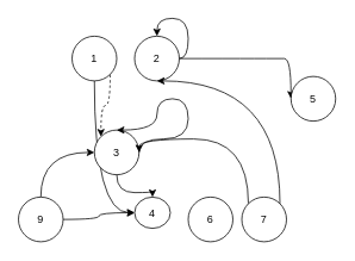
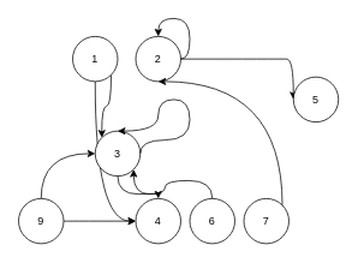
  <mxCell id="0" />
  <mxCell id="1" parent="0" />
- <mxCell id="2" style="edgeStyle=orthogonalEdgeStyle;rounded=0;orthogonalLoop=1;jettySize=auto;html=1;exitX=1;exitY=1;exitDx=0;exitDy=0;entryX=0;entryY=0;entryDx=0;entryDy=0;curved=1;dashed=1;" edge="1" parent="1" source="4" target="8"><mxGeometry relative="1" as="geometry" /></mxCell>
+ <mxCell id="2" style="edgeStyle=orthogonalEdgeStyle;rounded=0;orthogonalLoop=1;jettySize=auto;html=1;exitX=1;exitY=1;exitDx=0;exitDy=0;entryX=0;entryY=0;entryDx=0;entryDy=0;curved=1;" edge="1" parent="1" source="4" target="8"><mxGeometry relative="1" as="geometry" /></mxCell>
  <mxCell id="3" style="edgeStyle=orthogonalEdgeStyle;curved=1;rounded=0;orthogonalLoop=1;jettySize=auto;html=1;exitX=0.5;exitY=1;exitDx=0;exitDy=0;entryX=0;entryY=0.5;entryDx=0;entryDy=0;" edge="1" parent="1" source="4" target="9"><mxGeometry relative="1" as="geometry" /></mxCell>
  <mxCell id="4" value="1" style="ellipse;whiteSpace=wrap;html=1;aspect=fixed;" parent="1" vertex="1"><mxGeometry x="80" y="40" width="50" height="50" as="geometry" /></mxCell>
  <mxCell id="5" style="edgeStyle=orthogonalEdgeStyle;curved=1;rounded=0;orthogonalLoop=1;jettySize=auto;html=1;exitX=1;exitY=0.5;exitDx=0;exitDy=0;entryX=0;entryY=0.5;entryDx=0;entryDy=0;" edge="1" parent="1" source="6" target="10"><mxGeometry relative="1" as="geometry"><Array as="points"><mxPoint x="310" y="65" /><mxPoint x="310" y="65" /></Array></mxGeometry></mxCell>
  <mxCell id="6" value="2" style="ellipse;whiteSpace=wrap;html=1;aspect=fixed;" parent="1" vertex="1"><mxGeometry x="150" y="40" width="50" height="50" as="geometry" /></mxCell>
  <mxCell id="7" style="edgeStyle=orthogonalEdgeStyle;curved=1;rounded=0;orthogonalLoop=1;jettySize=auto;html=1;exitX=0.5;exitY=1;exitDx=0;exitDy=0;entryX=0.5;entryY=0;entryDx=0;entryDy=0;" edge="1" parent="1" source="8" target="9"><mxGeometry relative="1" as="geometry" /></mxCell>
  <mxCell id="8" value="3" style="ellipse;whiteSpace=wrap;html=1;aspect=fixed;" parent="1" vertex="1"><mxGeometry x="105" y="145" width="50" height="50" as="geometry" /></mxCell>
- <mxCell id="9" value="4" style="ellipse;whiteSpace=wrap;html=1;aspect=fixed;" parent="1" vertex="1"><mxGeometry x="150" y="220" width="40" height="35" as="geometry" /></mxCell>
+ <mxCell id="9" value="4" style="ellipse;whiteSpace=wrap;html=1;aspect=fixed;" parent="1" vertex="1"><mxGeometry x="150" y="220" width="50" height="50" as="geometry" /></mxCell>
  <mxCell id="10" value="5" style="ellipse;whiteSpace=wrap;html=1;aspect=fixed;" parent="1" vertex="1"><mxGeometry x="325" y="85" width="50" height="50" as="geometry" /></mxCell>
+ <mxCell id="11" style="edgeStyle=orthogonalEdgeStyle;curved=1;rounded=0;orthogonalLoop=1;jettySize=auto;html=1;exitX=0.5;exitY=0;exitDx=0;exitDy=0;entryX=1;entryY=1;entryDx=0;entryDy=0;" edge="1" parent="1" source="12" target="8"><mxGeometry relative="1" as="geometry" /></mxCell>
  <mxCell id="12" value="6" style="ellipse;whiteSpace=wrap;html=1;aspect=fixed;" parent="1" vertex="1"><mxGeometry x="210" y="220" width="50" height="50" as="geometry" /></mxCell>
- <mxCell id="13" style="edgeStyle=orthogonalEdgeStyle;curved=1;rounded=0;orthogonalLoop=1;jettySize=auto;html=1;exitX=0;exitY=0;exitDx=0;exitDy=0;entryX=1;entryY=0.5;entryDx=0;entryDy=0;" edge="1" parent="1" source="15" target="8"><mxGeometry relative="1" as="geometry"><Array as="points"><mxPoint x="277" y="155" /></Array></mxGeometry></mxCell>
  <mxCell id="14" style="edgeStyle=orthogonalEdgeStyle;curved=1;rounded=0;orthogonalLoop=1;jettySize=auto;html=1;exitX=1;exitY=0;exitDx=0;exitDy=0;entryX=0.5;entryY=1;entryDx=0;entryDy=0;" edge="1" parent="1" source="15" target="6"><mxGeometry relative="1" as="geometry"><Array as="points"><mxPoint x="313" y="90" /></Array></mxGeometry></mxCell>
  <mxCell id="15" value="7" style="ellipse;whiteSpace=wrap;html=1;aspect=fixed;" parent="1" vertex="1"><mxGeometry x="270" y="220" width="50" height="50" as="geometry" /></mxCell>
  <mxCell id="16" style="edgeStyle=orthogonalEdgeStyle;curved=1;rounded=0;orthogonalLoop=1;jettySize=auto;html=1;exitX=0.5;exitY=0;exitDx=0;exitDy=0;entryX=0;entryY=0.5;entryDx=0;entryDy=0;" edge="1" parent="1" source="18" target="8"><mxGeometry relative="1" as="geometry" /></mxCell>
  <mxCell id="17" style="edgeStyle=orthogonalEdgeStyle;curved=1;rounded=0;orthogonalLoop=1;jettySize=auto;html=1;exitX=1;exitY=0.5;exitDx=0;exitDy=0;entryX=0;entryY=0.5;entryDx=0;entryDy=0;" edge="1" parent="1" source="18" target="9"><mxGeometry relative="1" as="geometry" /></mxCell>
  <mxCell id="18" value="9" style="ellipse;whiteSpace=wrap;html=1;aspect=fixed;" parent="1" vertex="1"><mxGeometry x="20" y="220" width="50" height="50" as="geometry" /></mxCell>
  <mxCell id="19" style="edgeStyle=orthogonalEdgeStyle;curved=1;rounded=0;orthogonalLoop=1;jettySize=auto;html=1;exitX=1;exitY=0.5;exitDx=0;exitDy=0;entryX=0.5;entryY=0;entryDx=0;entryDy=0;" edge="1" parent="1" source="6" target="6"><mxGeometry relative="1" as="geometry"><Array as="points"><mxPoint x="210" y="65" /><mxPoint x="210" y="20" /><mxPoint x="175" y="20" /></Array></mxGeometry></mxCell>
  <mxCell id="20" style="edgeStyle=orthogonalEdgeStyle;curved=1;rounded=0;orthogonalLoop=1;jettySize=auto;html=1;exitX=1;exitY=0.5;exitDx=0;exitDy=0;entryX=0.5;entryY=0;entryDx=0;entryDy=0;" edge="1" parent="1" source="8" target="8"><mxGeometry relative="1" as="geometry"><Array as="points"><mxPoint x="210" y="155" /><mxPoint x="210" y="110" /><mxPoint x="175" y="110" /></Array></mxGeometry></mxCell>
